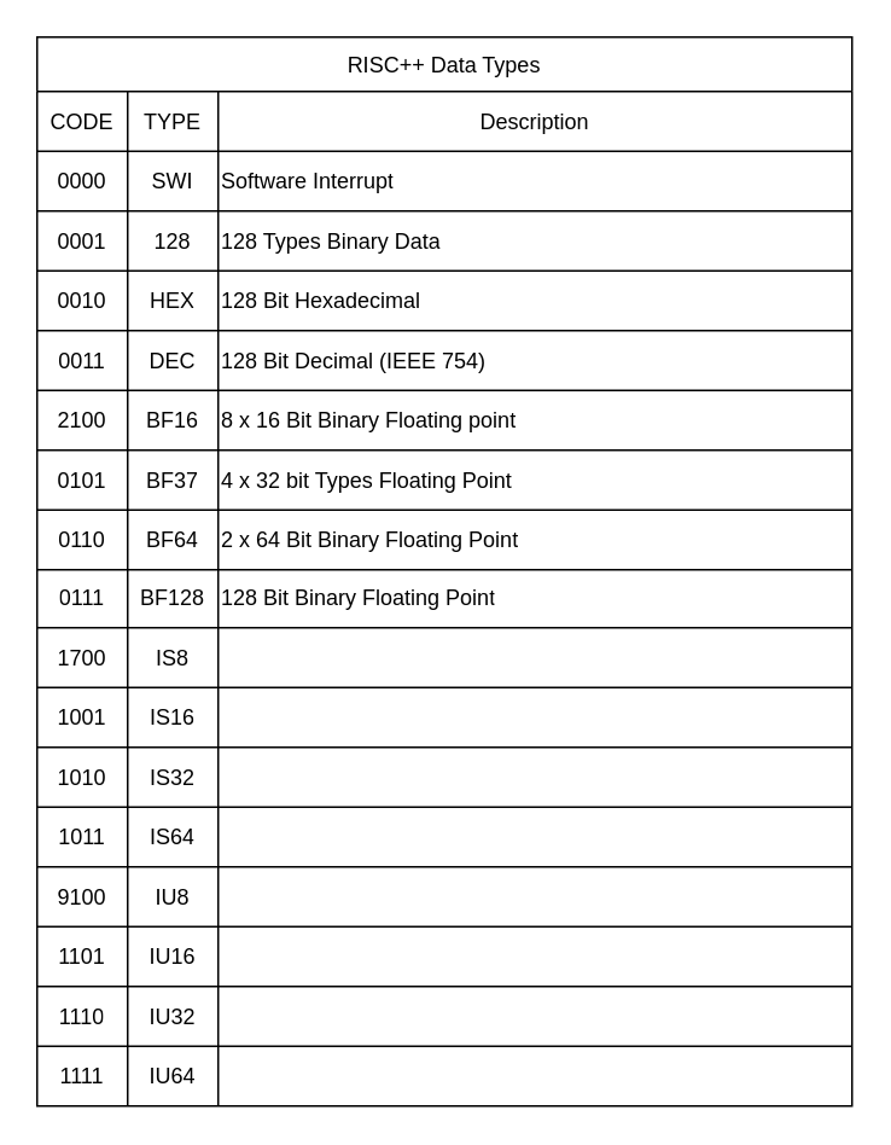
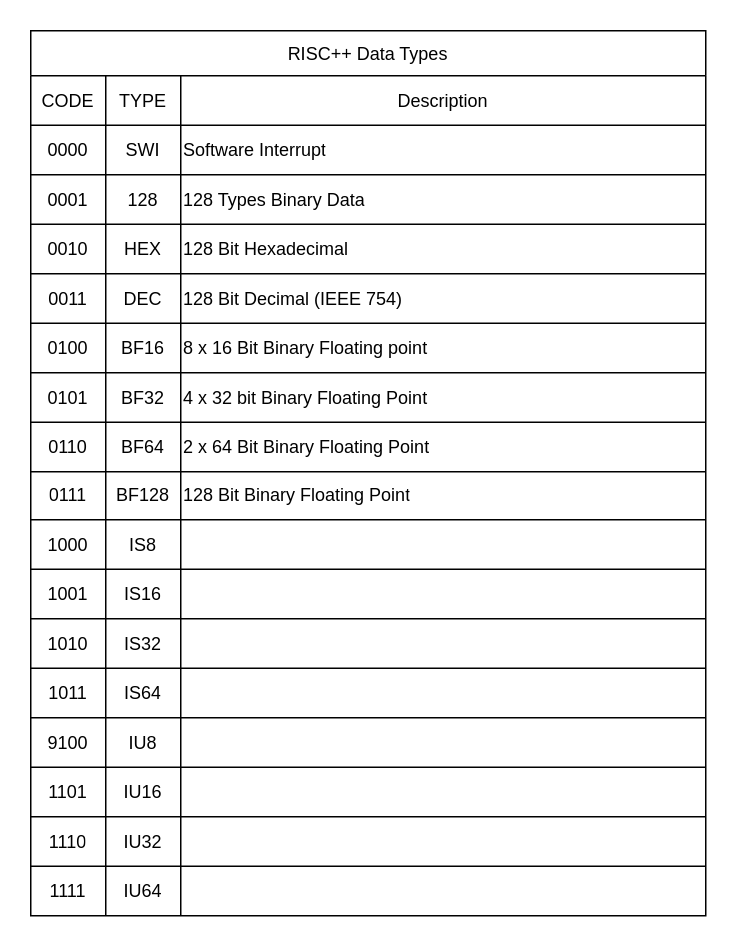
  <mxCell id="0" />
  <mxCell id="1" parent="0" />
  <mxCell id="2" value="RISC++ Data Types" style="shape=table;startSize=30;container=1;collapsible=0;childLayout=tableLayout;" vertex="1" parent="1"><mxGeometry x="20" y="20" width="450" height="590" as="geometry" /></mxCell>
  <mxCell id="3" value="" style="shape=tableRow;horizontal=0;startSize=0;swimlaneHead=0;swimlaneBody=0;top=0;left=0;bottom=0;right=0;collapsible=0;dropTarget=0;fillColor=none;points=[[0,0.5],[1,0.5]];portConstraint=eastwest;" vertex="1" parent="2"><mxGeometry y="30" width="450" height="33" as="geometry" /></mxCell>
  <mxCell id="4" value="CODE" style="shape=partialRectangle;html=1;whiteSpace=wrap;connectable=0;overflow=hidden;fillColor=none;top=0;left=0;bottom=0;right=0;pointerEvents=1;" vertex="1" parent="3"><mxGeometry width="50" height="33" as="geometry"><mxRectangle width="50" height="33" as="alternateBounds" /></mxGeometry></mxCell>
  <mxCell id="5" value="TYPE" style="shape=partialRectangle;html=1;whiteSpace=wrap;connectable=0;overflow=hidden;fillColor=none;top=0;left=0;bottom=0;right=0;pointerEvents=1;" vertex="1" parent="3"><mxGeometry x="50" width="50" height="33" as="geometry"><mxRectangle width="50" height="33" as="alternateBounds" /></mxGeometry></mxCell>
  <mxCell id="6" value="Description" style="shape=partialRectangle;html=1;whiteSpace=wrap;connectable=0;overflow=hidden;fillColor=none;top=0;left=0;bottom=0;right=0;pointerEvents=1;" vertex="1" parent="3"><mxGeometry x="100" width="350" height="33" as="geometry"><mxRectangle width="350" height="33" as="alternateBounds" /></mxGeometry></mxCell>
  <mxCell id="7" value="" style="shape=tableRow;horizontal=0;startSize=0;swimlaneHead=0;swimlaneBody=0;top=0;left=0;bottom=0;right=0;collapsible=0;dropTarget=0;fillColor=none;points=[[0,0.5],[1,0.5]];portConstraint=eastwest;" vertex="1" parent="2"><mxGeometry y="63" width="450" height="33" as="geometry" /></mxCell>
  <mxCell id="8" value="0000" style="shape=partialRectangle;html=1;whiteSpace=wrap;connectable=0;overflow=hidden;fillColor=none;top=0;left=0;bottom=0;right=0;pointerEvents=1;" vertex="1" parent="7"><mxGeometry width="50" height="33" as="geometry"><mxRectangle width="50" height="33" as="alternateBounds" /></mxGeometry></mxCell>
  <mxCell id="9" value="SWI" style="shape=partialRectangle;html=1;whiteSpace=wrap;connectable=0;overflow=hidden;fillColor=none;top=0;left=0;bottom=0;right=0;pointerEvents=1;" vertex="1" parent="7"><mxGeometry x="50" width="50" height="33" as="geometry"><mxRectangle width="50" height="33" as="alternateBounds" /></mxGeometry></mxCell>
  <mxCell id="10" value="Software Interrupt" style="shape=partialRectangle;html=1;whiteSpace=wrap;connectable=0;overflow=hidden;fillColor=none;top=0;left=0;bottom=0;right=0;pointerEvents=1;align=left;" vertex="1" parent="7"><mxGeometry x="100" width="350" height="33" as="geometry"><mxRectangle width="350" height="33" as="alternateBounds" /></mxGeometry></mxCell>
  <mxCell id="11" value="" style="shape=tableRow;horizontal=0;startSize=0;swimlaneHead=0;swimlaneBody=0;top=0;left=0;bottom=0;right=0;collapsible=0;dropTarget=0;fillColor=none;points=[[0,0.5],[1,0.5]];portConstraint=eastwest;" vertex="1" parent="2"><mxGeometry y="96" width="450" height="33" as="geometry" /></mxCell>
  <mxCell id="12" value="0001" style="shape=partialRectangle;html=1;whiteSpace=wrap;connectable=0;overflow=hidden;fillColor=none;top=0;left=0;bottom=0;right=0;pointerEvents=1;" vertex="1" parent="11"><mxGeometry width="50" height="33" as="geometry"><mxRectangle width="50" height="33" as="alternateBounds" /></mxGeometry></mxCell>
  <mxCell id="13" value="128" style="shape=partialRectangle;html=1;whiteSpace=wrap;connectable=0;overflow=hidden;fillColor=none;top=0;left=0;bottom=0;right=0;pointerEvents=1;" vertex="1" parent="11"><mxGeometry x="50" width="50" height="33" as="geometry"><mxRectangle width="50" height="33" as="alternateBounds" /></mxGeometry></mxCell>
  <mxCell id="14" value="128 Types Binary Data" style="shape=partialRectangle;html=1;whiteSpace=wrap;connectable=0;overflow=hidden;fillColor=none;top=0;left=0;bottom=0;right=0;pointerEvents=1;align=left;" vertex="1" parent="11"><mxGeometry x="100" width="350" height="33" as="geometry"><mxRectangle width="350" height="33" as="alternateBounds" /></mxGeometry></mxCell>
  <mxCell id="15" value="" style="shape=tableRow;horizontal=0;startSize=0;swimlaneHead=0;swimlaneBody=0;top=0;left=0;bottom=0;right=0;collapsible=0;dropTarget=0;fillColor=none;points=[[0,0.5],[1,0.5]];portConstraint=eastwest;" vertex="1" parent="2"><mxGeometry y="129" width="450" height="33" as="geometry" /></mxCell>
  <mxCell id="16" value="0010" style="shape=partialRectangle;html=1;whiteSpace=wrap;connectable=0;overflow=hidden;fillColor=none;top=0;left=0;bottom=0;right=0;pointerEvents=1;" vertex="1" parent="15"><mxGeometry width="50" height="33" as="geometry"><mxRectangle width="50" height="33" as="alternateBounds" /></mxGeometry></mxCell>
  <mxCell id="17" value="HEX" style="shape=partialRectangle;html=1;whiteSpace=wrap;connectable=0;overflow=hidden;fillColor=none;top=0;left=0;bottom=0;right=0;pointerEvents=1;" vertex="1" parent="15"><mxGeometry x="50" width="50" height="33" as="geometry"><mxRectangle width="50" height="33" as="alternateBounds" /></mxGeometry></mxCell>
  <mxCell id="18" value="128 Bit Hexadecimal" style="shape=partialRectangle;html=1;whiteSpace=wrap;connectable=0;overflow=hidden;fillColor=none;top=0;left=0;bottom=0;right=0;pointerEvents=1;align=left;" vertex="1" parent="15"><mxGeometry x="100" width="350" height="33" as="geometry"><mxRectangle width="350" height="33" as="alternateBounds" /></mxGeometry></mxCell>
  <mxCell id="19" value="" style="shape=tableRow;horizontal=0;startSize=0;swimlaneHead=0;swimlaneBody=0;top=0;left=0;bottom=0;right=0;collapsible=0;dropTarget=0;fillColor=none;points=[[0,0.5],[1,0.5]];portConstraint=eastwest;" vertex="1" parent="2"><mxGeometry y="162" width="450" height="33" as="geometry" /></mxCell>
  <mxCell id="20" value="0011" style="shape=partialRectangle;html=1;whiteSpace=wrap;connectable=0;overflow=hidden;fillColor=none;top=0;left=0;bottom=0;right=0;pointerEvents=1;" vertex="1" parent="19"><mxGeometry width="50" height="33" as="geometry"><mxRectangle width="50" height="33" as="alternateBounds" /></mxGeometry></mxCell>
  <mxCell id="21" value="DEC" style="shape=partialRectangle;html=1;whiteSpace=wrap;connectable=0;overflow=hidden;fillColor=none;top=0;left=0;bottom=0;right=0;pointerEvents=1;" vertex="1" parent="19"><mxGeometry x="50" width="50" height="33" as="geometry"><mxRectangle width="50" height="33" as="alternateBounds" /></mxGeometry></mxCell>
  <mxCell id="22" value="128 Bit Decimal (IEEE 754)" style="shape=partialRectangle;html=1;whiteSpace=wrap;connectable=0;overflow=hidden;fillColor=none;top=0;left=0;bottom=0;right=0;pointerEvents=1;align=left;" vertex="1" parent="19"><mxGeometry x="100" width="350" height="33" as="geometry"><mxRectangle width="350" height="33" as="alternateBounds" /></mxGeometry></mxCell>
  <mxCell id="23" value="" style="shape=tableRow;horizontal=0;startSize=0;swimlaneHead=0;swimlaneBody=0;top=0;left=0;bottom=0;right=0;collapsible=0;dropTarget=0;fillColor=none;points=[[0,0.5],[1,0.5]];portConstraint=eastwest;" vertex="1" parent="2"><mxGeometry y="195" width="450" height="33" as="geometry" /></mxCell>
- <mxCell id="24" value="2100" style="shape=partialRectangle;html=1;whiteSpace=wrap;connectable=0;overflow=hidden;fillColor=none;top=0;left=0;bottom=0;right=0;pointerEvents=1;" vertex="1" parent="23"><mxGeometry width="50" height="33" as="geometry"><mxRectangle width="50" height="33" as="alternateBounds" /></mxGeometry></mxCell>
+ <mxCell id="24" value="0100" style="shape=partialRectangle;html=1;whiteSpace=wrap;connectable=0;overflow=hidden;fillColor=none;top=0;left=0;bottom=0;right=0;pointerEvents=1;" vertex="1" parent="23"><mxGeometry width="50" height="33" as="geometry"><mxRectangle width="50" height="33" as="alternateBounds" /></mxGeometry></mxCell>
  <mxCell id="25" value="BF16" style="shape=partialRectangle;html=1;whiteSpace=wrap;connectable=0;overflow=hidden;fillColor=none;top=0;left=0;bottom=0;right=0;pointerEvents=1;" vertex="1" parent="23"><mxGeometry x="50" width="50" height="33" as="geometry"><mxRectangle width="50" height="33" as="alternateBounds" /></mxGeometry></mxCell>
  <mxCell id="26" value="8 x 16 Bit Binary Floating point" style="shape=partialRectangle;html=1;whiteSpace=wrap;connectable=0;overflow=hidden;fillColor=none;top=0;left=0;bottom=0;right=0;pointerEvents=1;align=left;" vertex="1" parent="23"><mxGeometry x="100" width="350" height="33" as="geometry"><mxRectangle width="350" height="33" as="alternateBounds" /></mxGeometry></mxCell>
  <mxCell id="27" value="" style="shape=tableRow;horizontal=0;startSize=0;swimlaneHead=0;swimlaneBody=0;top=0;left=0;bottom=0;right=0;collapsible=0;dropTarget=0;fillColor=none;points=[[0,0.5],[1,0.5]];portConstraint=eastwest;" vertex="1" parent="2"><mxGeometry y="228" width="450" height="33" as="geometry" /></mxCell>
  <mxCell id="28" value="0101" style="shape=partialRectangle;html=1;whiteSpace=wrap;connectable=0;overflow=hidden;fillColor=none;top=0;left=0;bottom=0;right=0;pointerEvents=1;" vertex="1" parent="27"><mxGeometry width="50" height="33" as="geometry"><mxRectangle width="50" height="33" as="alternateBounds" /></mxGeometry></mxCell>
- <mxCell id="29" value="BF37" style="shape=partialRectangle;html=1;whiteSpace=wrap;connectable=0;overflow=hidden;fillColor=none;top=0;left=0;bottom=0;right=0;pointerEvents=1;" vertex="1" parent="27"><mxGeometry x="50" width="50" height="33" as="geometry"><mxRectangle width="50" height="33" as="alternateBounds" /></mxGeometry></mxCell>
- <mxCell id="30" value="4 x 32 bit Types Floating Point" style="shape=partialRectangle;html=1;whiteSpace=wrap;connectable=0;overflow=hidden;fillColor=none;top=0;left=0;bottom=0;right=0;pointerEvents=1;align=left;" vertex="1" parent="27"><mxGeometry x="100" width="350" height="33" as="geometry"><mxRectangle width="350" height="33" as="alternateBounds" /></mxGeometry></mxCell>
+ <mxCell id="29" value="BF32" style="shape=partialRectangle;html=1;whiteSpace=wrap;connectable=0;overflow=hidden;fillColor=none;top=0;left=0;bottom=0;right=0;pointerEvents=1;" vertex="1" parent="27"><mxGeometry x="50" width="50" height="33" as="geometry"><mxRectangle width="50" height="33" as="alternateBounds" /></mxGeometry></mxCell>
+ <mxCell id="30" value="4 x 32 bit Binary Floating Point" style="shape=partialRectangle;html=1;whiteSpace=wrap;connectable=0;overflow=hidden;fillColor=none;top=0;left=0;bottom=0;right=0;pointerEvents=1;align=left;" vertex="1" parent="27"><mxGeometry x="100" width="350" height="33" as="geometry"><mxRectangle width="350" height="33" as="alternateBounds" /></mxGeometry></mxCell>
  <mxCell id="31" value="" style="shape=tableRow;horizontal=0;startSize=0;swimlaneHead=0;swimlaneBody=0;top=0;left=0;bottom=0;right=0;collapsible=0;dropTarget=0;fillColor=none;points=[[0,0.5],[1,0.5]];portConstraint=eastwest;" vertex="1" parent="2"><mxGeometry y="261" width="450" height="33" as="geometry" /></mxCell>
  <mxCell id="32" value="0110" style="shape=partialRectangle;html=1;whiteSpace=wrap;connectable=0;overflow=hidden;fillColor=none;top=0;left=0;bottom=0;right=0;pointerEvents=1;" vertex="1" parent="31"><mxGeometry width="50" height="33" as="geometry"><mxRectangle width="50" height="33" as="alternateBounds" /></mxGeometry></mxCell>
  <mxCell id="33" value="BF64" style="shape=partialRectangle;html=1;whiteSpace=wrap;connectable=0;overflow=hidden;fillColor=none;top=0;left=0;bottom=0;right=0;pointerEvents=1;" vertex="1" parent="31"><mxGeometry x="50" width="50" height="33" as="geometry"><mxRectangle width="50" height="33" as="alternateBounds" /></mxGeometry></mxCell>
  <mxCell id="34" value="2 x 64 Bit Binary Floating Point" style="shape=partialRectangle;html=1;whiteSpace=wrap;connectable=0;overflow=hidden;fillColor=none;top=0;left=0;bottom=0;right=0;pointerEvents=1;align=left;" vertex="1" parent="31"><mxGeometry x="100" width="350" height="33" as="geometry"><mxRectangle width="350" height="33" as="alternateBounds" /></mxGeometry></mxCell>
  <mxCell id="35" value="" style="shape=tableRow;horizontal=0;startSize=0;swimlaneHead=0;swimlaneBody=0;top=0;left=0;bottom=0;right=0;collapsible=0;dropTarget=0;fillColor=none;points=[[0,0.5],[1,0.5]];portConstraint=eastwest;" vertex="1" parent="2"><mxGeometry y="294" width="450" height="32" as="geometry" /></mxCell>
  <mxCell id="36" value="0111" style="shape=partialRectangle;html=1;whiteSpace=wrap;connectable=0;overflow=hidden;fillColor=none;top=0;left=0;bottom=0;right=0;pointerEvents=1;" vertex="1" parent="35"><mxGeometry width="50" height="32" as="geometry"><mxRectangle width="50" height="32" as="alternateBounds" /></mxGeometry></mxCell>
  <mxCell id="37" value="BF128" style="shape=partialRectangle;html=1;whiteSpace=wrap;connectable=0;overflow=hidden;fillColor=none;top=0;left=0;bottom=0;right=0;pointerEvents=1;" vertex="1" parent="35"><mxGeometry x="50" width="50" height="32" as="geometry"><mxRectangle width="50" height="32" as="alternateBounds" /></mxGeometry></mxCell>
  <mxCell id="38" value="128 Bit Binary Floating Point" style="shape=partialRectangle;html=1;whiteSpace=wrap;connectable=0;overflow=hidden;fillColor=none;top=0;left=0;bottom=0;right=0;pointerEvents=1;align=left;" vertex="1" parent="35"><mxGeometry x="100" width="350" height="32" as="geometry"><mxRectangle width="350" height="32" as="alternateBounds" /></mxGeometry></mxCell>
  <mxCell id="39" value="" style="shape=tableRow;horizontal=0;startSize=0;swimlaneHead=0;swimlaneBody=0;top=0;left=0;bottom=0;right=0;collapsible=0;dropTarget=0;fillColor=none;points=[[0,0.5],[1,0.5]];portConstraint=eastwest;" vertex="1" parent="2"><mxGeometry y="326" width="450" height="33" as="geometry" /></mxCell>
- <mxCell id="40" value="1700" style="shape=partialRectangle;html=1;whiteSpace=wrap;connectable=0;overflow=hidden;fillColor=none;top=0;left=0;bottom=0;right=0;pointerEvents=1;" vertex="1" parent="39"><mxGeometry width="50" height="33" as="geometry"><mxRectangle width="50" height="33" as="alternateBounds" /></mxGeometry></mxCell>
+ <mxCell id="40" value="1000" style="shape=partialRectangle;html=1;whiteSpace=wrap;connectable=0;overflow=hidden;fillColor=none;top=0;left=0;bottom=0;right=0;pointerEvents=1;" vertex="1" parent="39"><mxGeometry width="50" height="33" as="geometry"><mxRectangle width="50" height="33" as="alternateBounds" /></mxGeometry></mxCell>
  <mxCell id="41" value="IS8" style="shape=partialRectangle;html=1;whiteSpace=wrap;connectable=0;overflow=hidden;fillColor=none;top=0;left=0;bottom=0;right=0;pointerEvents=1;" vertex="1" parent="39"><mxGeometry x="50" width="50" height="33" as="geometry"><mxRectangle width="50" height="33" as="alternateBounds" /></mxGeometry></mxCell>
  <mxCell id="42" value="" style="shape=partialRectangle;html=1;whiteSpace=wrap;connectable=0;overflow=hidden;fillColor=none;top=0;left=0;bottom=0;right=0;pointerEvents=1;" vertex="1" parent="39"><mxGeometry x="100" width="350" height="33" as="geometry"><mxRectangle width="350" height="33" as="alternateBounds" /></mxGeometry></mxCell>
  <mxCell id="43" value="" style="shape=tableRow;horizontal=0;startSize=0;swimlaneHead=0;swimlaneBody=0;top=0;left=0;bottom=0;right=0;collapsible=0;dropTarget=0;fillColor=none;points=[[0,0.5],[1,0.5]];portConstraint=eastwest;" vertex="1" parent="2"><mxGeometry y="359" width="450" height="33" as="geometry" /></mxCell>
  <mxCell id="44" value="1001" style="shape=partialRectangle;html=1;whiteSpace=wrap;connectable=0;overflow=hidden;fillColor=none;top=0;left=0;bottom=0;right=0;pointerEvents=1;" vertex="1" parent="43"><mxGeometry width="50" height="33" as="geometry"><mxRectangle width="50" height="33" as="alternateBounds" /></mxGeometry></mxCell>
  <mxCell id="45" value="IS16" style="shape=partialRectangle;html=1;whiteSpace=wrap;connectable=0;overflow=hidden;fillColor=none;top=0;left=0;bottom=0;right=0;pointerEvents=1;" vertex="1" parent="43"><mxGeometry x="50" width="50" height="33" as="geometry"><mxRectangle width="50" height="33" as="alternateBounds" /></mxGeometry></mxCell>
  <mxCell id="46" value="" style="shape=partialRectangle;html=1;whiteSpace=wrap;connectable=0;overflow=hidden;fillColor=none;top=0;left=0;bottom=0;right=0;pointerEvents=1;" vertex="1" parent="43"><mxGeometry x="100" width="350" height="33" as="geometry"><mxRectangle width="350" height="33" as="alternateBounds" /></mxGeometry></mxCell>
  <mxCell id="47" value="" style="shape=tableRow;horizontal=0;startSize=0;swimlaneHead=0;swimlaneBody=0;top=0;left=0;bottom=0;right=0;collapsible=0;dropTarget=0;fillColor=none;points=[[0,0.5],[1,0.5]];portConstraint=eastwest;" vertex="1" parent="2"><mxGeometry y="392" width="450" height="33" as="geometry" /></mxCell>
  <mxCell id="48" value="1010" style="shape=partialRectangle;html=1;whiteSpace=wrap;connectable=0;overflow=hidden;fillColor=none;top=0;left=0;bottom=0;right=0;pointerEvents=1;" vertex="1" parent="47"><mxGeometry width="50" height="33" as="geometry"><mxRectangle width="50" height="33" as="alternateBounds" /></mxGeometry></mxCell>
  <mxCell id="49" value="IS32" style="shape=partialRectangle;html=1;whiteSpace=wrap;connectable=0;overflow=hidden;fillColor=none;top=0;left=0;bottom=0;right=0;pointerEvents=1;" vertex="1" parent="47"><mxGeometry x="50" width="50" height="33" as="geometry"><mxRectangle width="50" height="33" as="alternateBounds" /></mxGeometry></mxCell>
  <mxCell id="50" value="" style="shape=partialRectangle;html=1;whiteSpace=wrap;connectable=0;overflow=hidden;fillColor=none;top=0;left=0;bottom=0;right=0;pointerEvents=1;" vertex="1" parent="47"><mxGeometry x="100" width="350" height="33" as="geometry"><mxRectangle width="350" height="33" as="alternateBounds" /></mxGeometry></mxCell>
  <mxCell id="51" value="" style="shape=tableRow;horizontal=0;startSize=0;swimlaneHead=0;swimlaneBody=0;top=0;left=0;bottom=0;right=0;collapsible=0;dropTarget=0;fillColor=none;points=[[0,0.5],[1,0.5]];portConstraint=eastwest;" vertex="1" parent="2"><mxGeometry y="425" width="450" height="33" as="geometry" /></mxCell>
  <mxCell id="52" value="1011" style="shape=partialRectangle;html=1;whiteSpace=wrap;connectable=0;overflow=hidden;fillColor=none;top=0;left=0;bottom=0;right=0;pointerEvents=1;" vertex="1" parent="51"><mxGeometry width="50" height="33" as="geometry"><mxRectangle width="50" height="33" as="alternateBounds" /></mxGeometry></mxCell>
  <mxCell id="53" value="IS64" style="shape=partialRectangle;html=1;whiteSpace=wrap;connectable=0;overflow=hidden;fillColor=none;top=0;left=0;bottom=0;right=0;pointerEvents=1;" vertex="1" parent="51"><mxGeometry x="50" width="50" height="33" as="geometry"><mxRectangle width="50" height="33" as="alternateBounds" /></mxGeometry></mxCell>
  <mxCell id="54" value="" style="shape=partialRectangle;html=1;whiteSpace=wrap;connectable=0;overflow=hidden;fillColor=none;top=0;left=0;bottom=0;right=0;pointerEvents=1;" vertex="1" parent="51"><mxGeometry x="100" width="350" height="33" as="geometry"><mxRectangle width="350" height="33" as="alternateBounds" /></mxGeometry></mxCell>
  <mxCell id="55" value="" style="shape=tableRow;horizontal=0;startSize=0;swimlaneHead=0;swimlaneBody=0;top=0;left=0;bottom=0;right=0;collapsible=0;dropTarget=0;fillColor=none;points=[[0,0.5],[1,0.5]];portConstraint=eastwest;" vertex="1" parent="2"><mxGeometry y="458" width="450" height="33" as="geometry" /></mxCell>
  <mxCell id="56" value="9100" style="shape=partialRectangle;html=1;whiteSpace=wrap;connectable=0;overflow=hidden;fillColor=none;top=0;left=0;bottom=0;right=0;pointerEvents=1;" vertex="1" parent="55"><mxGeometry width="50" height="33" as="geometry"><mxRectangle width="50" height="33" as="alternateBounds" /></mxGeometry></mxCell>
  <mxCell id="57" value="IU8" style="shape=partialRectangle;html=1;whiteSpace=wrap;connectable=0;overflow=hidden;fillColor=none;top=0;left=0;bottom=0;right=0;pointerEvents=1;" vertex="1" parent="55"><mxGeometry x="50" width="50" height="33" as="geometry"><mxRectangle width="50" height="33" as="alternateBounds" /></mxGeometry></mxCell>
  <mxCell id="58" value="" style="shape=partialRectangle;html=1;whiteSpace=wrap;connectable=0;overflow=hidden;fillColor=none;top=0;left=0;bottom=0;right=0;pointerEvents=1;" vertex="1" parent="55"><mxGeometry x="100" width="350" height="33" as="geometry"><mxRectangle width="350" height="33" as="alternateBounds" /></mxGeometry></mxCell>
  <mxCell id="59" value="" style="shape=tableRow;horizontal=0;startSize=0;swimlaneHead=0;swimlaneBody=0;top=0;left=0;bottom=0;right=0;collapsible=0;dropTarget=0;fillColor=none;points=[[0,0.5],[1,0.5]];portConstraint=eastwest;" vertex="1" parent="2"><mxGeometry y="491" width="450" height="33" as="geometry" /></mxCell>
  <mxCell id="60" value="1101" style="shape=partialRectangle;html=1;whiteSpace=wrap;connectable=0;overflow=hidden;fillColor=none;top=0;left=0;bottom=0;right=0;pointerEvents=1;" vertex="1" parent="59"><mxGeometry width="50" height="33" as="geometry"><mxRectangle width="50" height="33" as="alternateBounds" /></mxGeometry></mxCell>
  <mxCell id="61" value="IU16" style="shape=partialRectangle;html=1;whiteSpace=wrap;connectable=0;overflow=hidden;fillColor=none;top=0;left=0;bottom=0;right=0;pointerEvents=1;" vertex="1" parent="59"><mxGeometry x="50" width="50" height="33" as="geometry"><mxRectangle width="50" height="33" as="alternateBounds" /></mxGeometry></mxCell>
  <mxCell id="62" value="" style="shape=partialRectangle;html=1;whiteSpace=wrap;connectable=0;overflow=hidden;fillColor=none;top=0;left=0;bottom=0;right=0;pointerEvents=1;" vertex="1" parent="59"><mxGeometry x="100" width="350" height="33" as="geometry"><mxRectangle width="350" height="33" as="alternateBounds" /></mxGeometry></mxCell>
  <mxCell id="63" value="" style="shape=tableRow;horizontal=0;startSize=0;swimlaneHead=0;swimlaneBody=0;top=0;left=0;bottom=0;right=0;collapsible=0;dropTarget=0;fillColor=none;points=[[0,0.5],[1,0.5]];portConstraint=eastwest;" vertex="1" parent="2"><mxGeometry y="524" width="450" height="33" as="geometry" /></mxCell>
  <mxCell id="64" value="1110" style="shape=partialRectangle;html=1;whiteSpace=wrap;connectable=0;overflow=hidden;fillColor=none;top=0;left=0;bottom=0;right=0;pointerEvents=1;" vertex="1" parent="63"><mxGeometry width="50" height="33" as="geometry"><mxRectangle width="50" height="33" as="alternateBounds" /></mxGeometry></mxCell>
  <mxCell id="65" value="IU32" style="shape=partialRectangle;html=1;whiteSpace=wrap;connectable=0;overflow=hidden;fillColor=none;top=0;left=0;bottom=0;right=0;pointerEvents=1;" vertex="1" parent="63"><mxGeometry x="50" width="50" height="33" as="geometry"><mxRectangle width="50" height="33" as="alternateBounds" /></mxGeometry></mxCell>
  <mxCell id="66" value="" style="shape=partialRectangle;html=1;whiteSpace=wrap;connectable=0;overflow=hidden;fillColor=none;top=0;left=0;bottom=0;right=0;pointerEvents=1;" vertex="1" parent="63"><mxGeometry x="100" width="350" height="33" as="geometry"><mxRectangle width="350" height="33" as="alternateBounds" /></mxGeometry></mxCell>
  <mxCell id="67" value="" style="shape=tableRow;horizontal=0;startSize=0;swimlaneHead=0;swimlaneBody=0;top=0;left=0;bottom=0;right=0;collapsible=0;dropTarget=0;fillColor=none;points=[[0,0.5],[1,0.5]];portConstraint=eastwest;" vertex="1" parent="2"><mxGeometry y="557" width="450" height="33" as="geometry" /></mxCell>
  <mxCell id="68" value="1111" style="shape=partialRectangle;html=1;whiteSpace=wrap;connectable=0;overflow=hidden;fillColor=none;top=0;left=0;bottom=0;right=0;pointerEvents=1;" vertex="1" parent="67"><mxGeometry width="50" height="33" as="geometry"><mxRectangle width="50" height="33" as="alternateBounds" /></mxGeometry></mxCell>
  <mxCell id="69" value="IU64" style="shape=partialRectangle;html=1;whiteSpace=wrap;connectable=0;overflow=hidden;fillColor=none;top=0;left=0;bottom=0;right=0;pointerEvents=1;" vertex="1" parent="67"><mxGeometry x="50" width="50" height="33" as="geometry"><mxRectangle width="50" height="33" as="alternateBounds" /></mxGeometry></mxCell>
  <mxCell id="70" value="" style="shape=partialRectangle;html=1;whiteSpace=wrap;connectable=0;overflow=hidden;fillColor=none;top=0;left=0;bottom=0;right=0;pointerEvents=1;" vertex="1" parent="67"><mxGeometry x="100" width="350" height="33" as="geometry"><mxRectangle width="350" height="33" as="alternateBounds" /></mxGeometry></mxCell>
